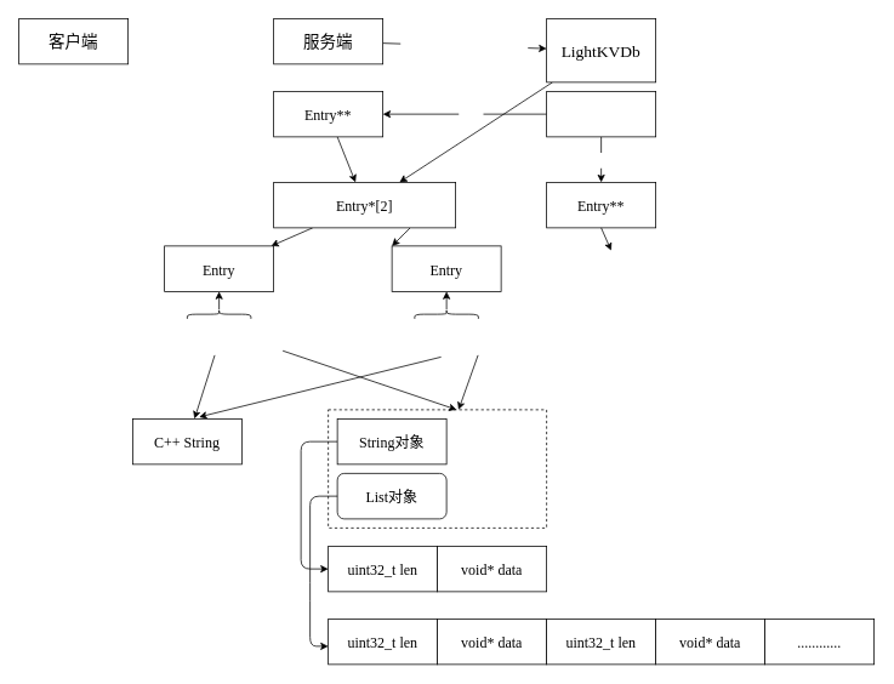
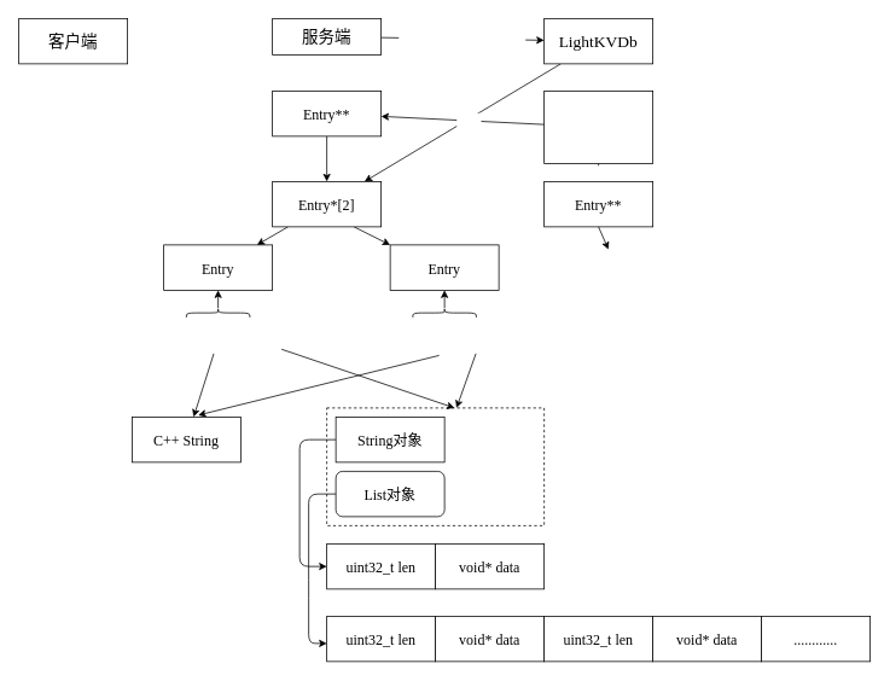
  <mxCell id="0" />
  <mxCell id="1" parent="0" />
  <mxCell id="2" value="&lt;font face=&quot;Garamond&quot;&gt;&lt;span style=&quot;font-size: 18px;&quot;&gt;客户端&lt;/span&gt;&lt;/font&gt;" style="whiteSpace=wrap;html=1;hachureGap=4;fontFamily=Architects Daughter;fontSource=https%3A%2F%2Ffonts.googleapis.com%2Fcss%3Ffamily%3DArchitects%2BDaughter;fontSize=20;" parent="1" vertex="1"><mxGeometry x="20" y="20" width="120" height="50" as="geometry" /></mxCell>
  <mxCell id="3" value="" style="edgeStyle=none;html=1;" parent="1" source="5" target="7" edge="1"><mxGeometry relative="1" as="geometry" /></mxCell>
  <mxCell id="4" value="底层内存存储执行操作" style="edgeLabel;html=1;align=center;verticalAlign=middle;resizable=0;points=[];fontSize=14;fontColor=#FFFFFF;" parent="3" vertex="1" connectable="0"><mxGeometry x="-0.2" y="2" relative="1" as="geometry"><mxPoint x="16" y="2" as="offset" /></mxGeometry></mxCell>
- <mxCell id="5" value="&lt;font face=&quot;Garamond&quot;&gt;&lt;span style=&quot;font-size: 18px;&quot;&gt;服务端&lt;/span&gt;&lt;/font&gt;" style="whiteSpace=wrap;html=1;hachureGap=4;fontFamily=Architects Daughter;fontSource=https%3A%2F%2Ffonts.googleapis.com%2Fcss%3Ffamily%3DArchitects%2BDaughter;fontSize=20;" parent="1" vertex="1"><mxGeometry x="300" y="20" width="120" height="50" as="geometry" /></mxCell>
+ <mxCell id="5" value="&lt;font face=&quot;Garamond&quot;&gt;&lt;span style=&quot;font-size: 18px;&quot;&gt;服务端&lt;/span&gt;&lt;/font&gt;" style="whiteSpace=wrap;html=1;hachureGap=4;fontFamily=Architects Daughter;fontSource=https%3A%2F%2Ffonts.googleapis.com%2Fcss%3Ffamily%3DArchitects%2BDaughter;fontSize=20;" parent="1" vertex="1"><mxGeometry x="300" y="20" width="120" height="40" as="geometry" /></mxCell>
  <mxCell id="6" value="" style="edgeStyle=none;html=1;" parent="1" source="7" target="18" edge="1"><mxGeometry relative="1" as="geometry" /></mxCell>
- <mxCell id="7" value="&lt;font face=&quot;Garamond&quot;&gt;&lt;span style=&quot;font-size: 18px;&quot;&gt;LightKVDb&lt;/span&gt;&lt;/font&gt;" style="whiteSpace=wrap;html=1;hachureGap=4;fontFamily=Architects Daughter;fontSource=https%3A%2F%2Ffonts.googleapis.com%2Fcss%3Ffamily%3DArchitects%2BDaughter;fontSize=20;" parent="1" vertex="1"><mxGeometry x="600" y="20" width="120" height="70" as="geometry" /></mxCell>
+ <mxCell id="7" value="&lt;font face=&quot;Garamond&quot;&gt;&lt;span style=&quot;font-size: 18px;&quot;&gt;LightKVDb&lt;/span&gt;&lt;/font&gt;" style="whiteSpace=wrap;html=1;hachureGap=4;fontFamily=Architects Daughter;fontSource=https%3A%2F%2Ffonts.googleapis.com%2Fcss%3Ffamily%3DArchitects%2BDaughter;fontSize=20;" parent="1" vertex="1"><mxGeometry x="600" y="20" width="120" height="50" as="geometry" /></mxCell>
  <mxCell id="8" value="" style="edgeStyle=none;html=1;fontColor=#FFFFFF;" parent="1" source="12" target="13" edge="1"><mxGeometry relative="1" as="geometry" /></mxCell>
  <mxCell id="9" value="&lt;font style=&quot;font-size: 14px;&quot;&gt;ht[1]&lt;/font&gt;" style="edgeLabel;html=1;align=center;verticalAlign=middle;resizable=0;points=[];fontColor=#FFFFFF;" parent="8" vertex="1" connectable="0"><mxGeometry y="3" relative="1" as="geometry"><mxPoint as="offset" /></mxGeometry></mxCell>
  <mxCell id="10" value="" style="edgeStyle=none;html=1;fontSize=14;fontColor=#FFFFFF;" parent="1" source="12" target="15" edge="1"><mxGeometry relative="1" as="geometry" /></mxCell>
  <mxCell id="11" value="ht[0]" style="edgeLabel;html=1;align=center;verticalAlign=middle;resizable=0;points=[];fontSize=14;fontColor=#FFFFFF;" parent="10" vertex="1" connectable="0"><mxGeometry x="-0.067" relative="1" as="geometry"><mxPoint as="offset" /></mxGeometry></mxCell>
- <mxCell id="12" value="&lt;div style=&quot;font-size: 16px; line-height: 24px;&quot;&gt;&lt;font face=&quot;Garamond&quot; style=&quot;&quot; color=&quot;#ffffff&quot;&gt;HashTable&lt;/font&gt;&lt;/div&gt;" style="whiteSpace=wrap;html=1;hachureGap=4;fontFamily=Architects Daughter;fontSource=https%3A%2F%2Ffonts.googleapis.com%2Fcss%3Ffamily%3DArchitects%2BDaughter;fontSize=20;" parent="1" vertex="1"><mxGeometry x="600" y="100" width="120" height="50" as="geometry" /></mxCell>
+ <mxCell id="12" value="&lt;div style=&quot;font-size: 16px; line-height: 24px;&quot;&gt;&lt;font face=&quot;Garamond&quot; style=&quot;&quot; color=&quot;#ffffff&quot;&gt;HashTable&lt;/font&gt;&lt;/div&gt;" style="whiteSpace=wrap;html=1;hachureGap=4;fontFamily=Architects Daughter;fontSource=https%3A%2F%2Ffonts.googleapis.com%2Fcss%3Ffamily%3DArchitects%2BDaughter;fontSize=20;" parent="1" vertex="1"><mxGeometry x="600" y="100" width="120" height="80" as="geometry" /></mxCell>
  <mxCell id="13" value="&lt;div style=&quot;line-height: 24px;&quot;&gt;&lt;span style=&quot;font-size: 16px;&quot;&gt;&lt;font style=&quot;&quot; face=&quot;Garamond&quot;&gt;Entry**&lt;/font&gt;&lt;/span&gt;&lt;br&gt;&lt;/div&gt;" style="whiteSpace=wrap;html=1;hachureGap=4;fontFamily=Architects Daughter;fontSource=https%3A%2F%2Ffonts.googleapis.com%2Fcss%3Ffamily%3DArchitects%2BDaughter;fontSize=20;" parent="1" vertex="1"><mxGeometry x="600" y="200" width="120" height="50" as="geometry" /></mxCell>
  <mxCell id="14" value="" style="edgeStyle=none;html=1;fontSize=14;fontColor=#FFFFFF;" parent="1" source="15" target="18" edge="1"><mxGeometry relative="1" as="geometry" /></mxCell>
  <mxCell id="15" value="&lt;div style=&quot;line-height: 24px;&quot;&gt;&lt;span style=&quot;font-size: 16px;&quot;&gt;&lt;font style=&quot;&quot; face=&quot;Garamond&quot;&gt;Entry**&lt;/font&gt;&lt;/span&gt;&lt;br&gt;&lt;/div&gt;" style="whiteSpace=wrap;html=1;hachureGap=4;fontFamily=Architects Daughter;fontSource=https%3A%2F%2Ffonts.googleapis.com%2Fcss%3Ffamily%3DArchitects%2BDaughter;fontSize=20;" parent="1" vertex="1"><mxGeometry x="300" y="100" width="120" height="50" as="geometry" /></mxCell>
  <mxCell id="16" value="" style="edgeStyle=none;html=1;fontSize=14;fontColor=#FFFFFF;" parent="1" source="18" target="20" edge="1"><mxGeometry relative="1" as="geometry" /></mxCell>
  <mxCell id="17" value="" style="edgeStyle=none;html=1;fontSize=14;fontColor=#FFFFFF;entryX=0;entryY=0;entryDx=0;entryDy=0;exitX=0.75;exitY=1;exitDx=0;exitDy=0;" parent="1" source="18" target="19" edge="1"><mxGeometry relative="1" as="geometry" /></mxCell>
- <mxCell id="18" value="&lt;div style=&quot;line-height: 24px;&quot;&gt;&lt;span style=&quot;font-size: 16px;&quot;&gt;&lt;font style=&quot;&quot; face=&quot;Garamond&quot;&gt;Entry*[2]&lt;/font&gt;&lt;/span&gt;&lt;br&gt;&lt;/div&gt;" style="whiteSpace=wrap;html=1;hachureGap=4;fontFamily=Architects Daughter;fontSource=https%3A%2F%2Ffonts.googleapis.com%2Fcss%3Ffamily%3DArchitects%2BDaughter;fontSize=20;" parent="1" vertex="1"><mxGeometry x="300" y="200" width="200" height="50" as="geometry" /></mxCell>
+ <mxCell id="18" value="&lt;div style=&quot;line-height: 24px;&quot;&gt;&lt;span style=&quot;font-size: 16px;&quot;&gt;&lt;font style=&quot;&quot; face=&quot;Garamond&quot;&gt;Entry*[2]&lt;/font&gt;&lt;/span&gt;&lt;br&gt;&lt;/div&gt;" style="whiteSpace=wrap;html=1;hachureGap=4;fontFamily=Architects Daughter;fontSource=https%3A%2F%2Ffonts.googleapis.com%2Fcss%3Ffamily%3DArchitects%2BDaughter;fontSize=20;" parent="1" vertex="1"><mxGeometry x="300" y="200" width="120" height="50" as="geometry" /></mxCell>
  <mxCell id="19" value="&lt;div style=&quot;line-height: 24px;&quot;&gt;&lt;span style=&quot;font-size: 16px;&quot;&gt;&lt;font style=&quot;&quot; face=&quot;Garamond&quot;&gt;Entry&lt;/font&gt;&lt;/span&gt;&lt;br&gt;&lt;/div&gt;" style="whiteSpace=wrap;html=1;hachureGap=4;fontFamily=Architects Daughter;fontSource=https%3A%2F%2Ffonts.googleapis.com%2Fcss%3Ffamily%3DArchitects%2BDaughter;fontSize=20;" parent="1" vertex="1"><mxGeometry x="430" y="270" width="120" height="50" as="geometry" /></mxCell>
  <mxCell id="20" value="&lt;div style=&quot;line-height: 24px;&quot;&gt;&lt;span style=&quot;font-size: 16px;&quot;&gt;&lt;font style=&quot;&quot; face=&quot;Garamond&quot;&gt;Entry&lt;/font&gt;&lt;/span&gt;&lt;br&gt;&lt;/div&gt;" style="whiteSpace=wrap;html=1;hachureGap=4;fontFamily=Architects Daughter;fontSource=https%3A%2F%2Ffonts.googleapis.com%2Fcss%3Ffamily%3DArchitects%2BDaughter;fontSize=20;" parent="1" vertex="1"><mxGeometry x="180" y="270" width="120" height="50" as="geometry" /></mxCell>
  <mxCell id="21" value="" style="edgeStyle=none;html=1;fontSize=14;fontColor=#FFFFFF;" parent="1" source="22" target="19" edge="1"><mxGeometry relative="1" as="geometry" /></mxCell>
  <mxCell id="22" value="" style="shape=curlyBracket;whiteSpace=wrap;html=1;rounded=1;labelPosition=left;verticalLabelPosition=middle;align=right;verticalAlign=middle;fontSize=14;fontColor=#FFFFFF;rotation=90;" parent="1" vertex="1"><mxGeometry x="485" y="310" width="10" height="70" as="geometry" /></mxCell>
  <mxCell id="23" value="" style="edgeStyle=none;html=1;fontSize=14;fontColor=#FFFFFF;" parent="1" source="24" target="20" edge="1"><mxGeometry relative="1" as="geometry" /></mxCell>
  <mxCell id="24" value="" style="shape=curlyBracket;whiteSpace=wrap;html=1;rounded=1;labelPosition=left;verticalLabelPosition=middle;align=right;verticalAlign=middle;fontSize=14;fontColor=#FFFFFF;rotation=90;" parent="1" vertex="1"><mxGeometry x="235" y="310" width="10" height="70" as="geometry" /></mxCell>
  <mxCell id="25" value="encoding" style="text;html=1;align=center;verticalAlign=middle;resizable=0;points=[];autosize=1;strokeColor=none;fillColor=none;fontSize=14;fontColor=#FFFFFF;horizontal=1;textDirection=ltr;labelPosition=center;verticalLabelPosition=middle;" parent="1" vertex="1"><mxGeometry x="150" y="360" width="80" height="30" as="geometry" /></mxCell>
  <mxCell id="26" value="" style="edgeStyle=none;html=1;fontSize=14;fontColor=#FFFFFF;" parent="1" source="27" target="37" edge="1"><mxGeometry relative="1" as="geometry" /></mxCell>
  <mxCell id="27" value="key" style="text;html=1;align=center;verticalAlign=middle;resizable=0;points=[];autosize=1;strokeColor=none;fillColor=none;fontSize=14;fontColor=#FFFFFF;" parent="1" vertex="1"><mxGeometry x="215" y="360" width="50" height="30" as="geometry" /></mxCell>
  <mxCell id="28" value="" style="edgeStyle=none;html=1;fontSize=14;fontColor=#FFFFFF;entryX=0.588;entryY=0;entryDx=0;entryDy=0;entryPerimeter=0;" parent="1" source="29" target="38" edge="1"><mxGeometry relative="1" as="geometry" /></mxCell>
  <mxCell id="29" value="value" style="text;html=1;align=center;verticalAlign=middle;resizable=0;points=[];autosize=1;strokeColor=none;fillColor=none;fontSize=14;fontColor=#FFFFFF;" parent="1" vertex="1"><mxGeometry x="250" y="360" width="60" height="30" as="geometry" /></mxCell>
  <mxCell id="30" value="encoding" style="text;html=1;align=center;verticalAlign=middle;resizable=0;points=[];autosize=1;strokeColor=none;fillColor=none;fontSize=14;fontColor=#FFFFFF;" parent="1" vertex="1"><mxGeometry x="394" y="360" width="80" height="30" as="geometry" /></mxCell>
  <mxCell id="31" value="" style="edgeStyle=none;html=1;fontSize=14;fontColor=#FFFFFF;entryX=0.608;entryY=-0.04;entryDx=0;entryDy=0;entryPerimeter=0;exitX=0.38;exitY=1.067;exitDx=0;exitDy=0;exitPerimeter=0;" parent="1" source="32" target="37" edge="1"><mxGeometry relative="1" as="geometry" /></mxCell>
  <mxCell id="32" value="key" style="text;html=1;align=center;verticalAlign=middle;resizable=0;points=[];autosize=1;strokeColor=none;fillColor=none;fontSize=14;fontColor=#FFFFFF;" parent="1" vertex="1"><mxGeometry x="465" y="360" width="50" height="30" as="geometry" /></mxCell>
  <mxCell id="33" value="" style="edgeStyle=none;html=1;fontSize=14;fontColor=#FFFFFF;" parent="1" source="34" target="38" edge="1"><mxGeometry relative="1" as="geometry" /></mxCell>
  <mxCell id="34" value="value" style="text;html=1;align=center;verticalAlign=middle;resizable=0;points=[];autosize=1;strokeColor=none;fillColor=none;fontSize=14;fontColor=#FFFFFF;" parent="1" vertex="1"><mxGeometry x="500" y="360" width="60" height="30" as="geometry" /></mxCell>
  <mxCell id="35" value="" style="edgeStyle=none;html=1;fontSize=14;fontColor=#FFFFFF;exitX=0.5;exitY=1;exitDx=0;exitDy=0;entryX=0.517;entryY=0;entryDx=0;entryDy=0;entryPerimeter=0;" parent="1" source="13" target="36" edge="1"><mxGeometry relative="1" as="geometry"><mxPoint x="189.5" y="370" as="sourcePoint" /><mxPoint x="190" y="380" as="targetPoint" /></mxGeometry></mxCell>
  <mxCell id="36" value="NULL" style="text;html=1;align=center;verticalAlign=middle;resizable=0;points=[];autosize=1;strokeColor=none;fillColor=none;fontSize=14;fontColor=#FFFFFF;" parent="1" vertex="1"><mxGeometry x="640" y="275" width="60" height="30" as="geometry" /></mxCell>
  <mxCell id="37" value="&lt;div style=&quot;line-height: 24px;&quot;&gt;&lt;span style=&quot;font-size: 16px;&quot;&gt;&lt;font style=&quot;&quot; face=&quot;Garamond&quot;&gt;C++ String&lt;/font&gt;&lt;/span&gt;&lt;br&gt;&lt;/div&gt;" style="whiteSpace=wrap;html=1;hachureGap=4;fontFamily=Architects Daughter;fontSource=https%3A%2F%2Ffonts.googleapis.com%2Fcss%3Ffamily%3DArchitects%2BDaughter;fontSize=20;" parent="1" vertex="1"><mxGeometry x="145" y="460" width="120" height="50" as="geometry" /></mxCell>
  <mxCell id="38" value="底层数据结构" style="rounded=0;whiteSpace=wrap;html=1;fontSize=14;fontColor=#FFFFFF;fillColor=none;dashed=1;labelPosition=center;verticalLabelPosition=middle;align=right;verticalAlign=middle;textDirection=ltr;" parent="1" vertex="1"><mxGeometry x="360" y="450" width="240" height="130" as="geometry" /></mxCell>
  <mxCell id="39" value="" style="edgeStyle=none;html=1;fontFamily=Garamond;fontSize=16;fontColor=#FFFFFF;entryX=0;entryY=0.5;entryDx=0;entryDy=0;exitX=0;exitY=0.5;exitDx=0;exitDy=0;" parent="1" source="40" target="42" edge="1"><mxGeometry relative="1" as="geometry"><Array as="points"><mxPoint x="330" y="485" /><mxPoint x="330" y="625" /></Array></mxGeometry></mxCell>
  <mxCell id="40" value="&lt;div style=&quot;line-height: 24px;&quot;&gt;&lt;span style=&quot;font-size: 16px;&quot;&gt;&lt;font style=&quot;&quot; face=&quot;Garamond&quot;&gt;String对象&lt;/font&gt;&lt;/span&gt;&lt;br&gt;&lt;/div&gt;" style="whiteSpace=wrap;html=1;hachureGap=4;fontFamily=Architects Daughter;fontSource=https%3A%2F%2Ffonts.googleapis.com%2Fcss%3Ffamily%3DArchitects%2BDaughter;fontSize=20;" parent="1" vertex="1"><mxGeometry x="370" y="460" width="120" height="50" as="geometry" /></mxCell>
  <mxCell id="41" value="&lt;div style=&quot;line-height: 24px;&quot;&gt;&lt;span style=&quot;font-size: 16px;&quot;&gt;&lt;font style=&quot;&quot; face=&quot;Garamond&quot;&gt;List对象&lt;/font&gt;&lt;/span&gt;&lt;br&gt;&lt;/div&gt;" style="whiteSpace=wrap;html=1;hachureGap=4;fontFamily=Architects Daughter;fontSource=https%3A%2F%2Ffonts.googleapis.com%2Fcss%3Ffamily%3DArchitects%2BDaughter;fontSize=20;rounded=1;" parent="1" vertex="1"><mxGeometry x="370" y="520" width="120" height="50" as="geometry" /></mxCell>
  <mxCell id="42" value="&lt;div style=&quot;line-height: 24px;&quot;&gt;&lt;font style=&quot;font-size: 16px;&quot; face=&quot;Garamond&quot;&gt;uint32_t len&lt;/font&gt;&lt;br&gt;&lt;/div&gt;" style="whiteSpace=wrap;html=1;hachureGap=4;fontFamily=Architects Daughter;fontSource=https%3A%2F%2Ffonts.googleapis.com%2Fcss%3Ffamily%3DArchitects%2BDaughter;fontSize=20;" parent="1" vertex="1"><mxGeometry x="360" y="600" width="120" height="50" as="geometry" /></mxCell>
  <mxCell id="43" value="&lt;div style=&quot;line-height: 24px;&quot;&gt;&lt;span style=&quot;font-size: 16px;&quot;&gt;&lt;font style=&quot;&quot; face=&quot;Garamond&quot;&gt;void* data&lt;/font&gt;&lt;/span&gt;&lt;br&gt;&lt;/div&gt;" style="whiteSpace=wrap;html=1;hachureGap=4;fontFamily=Architects Daughter;fontSource=https%3A%2F%2Ffonts.googleapis.com%2Fcss%3Ffamily%3DArchitects%2BDaughter;fontSize=20;" parent="1" vertex="1"><mxGeometry x="480" y="600" width="120" height="50" as="geometry" /></mxCell>
  <mxCell id="44" value="&lt;div style=&quot;line-height: 24px;&quot;&gt;&lt;font style=&quot;font-size: 16px;&quot; face=&quot;Garamond&quot;&gt;uint32_t len&lt;/font&gt;&lt;br&gt;&lt;/div&gt;" style="whiteSpace=wrap;html=1;hachureGap=4;fontFamily=Architects Daughter;fontSource=https%3A%2F%2Ffonts.googleapis.com%2Fcss%3Ffamily%3DArchitects%2BDaughter;fontSize=20;" parent="1" vertex="1"><mxGeometry x="360" y="680" width="120" height="50" as="geometry" /></mxCell>
  <mxCell id="45" value="&lt;div style=&quot;line-height: 24px;&quot;&gt;&lt;span style=&quot;font-size: 16px;&quot;&gt;&lt;font style=&quot;&quot; face=&quot;Garamond&quot;&gt;void* data&lt;/font&gt;&lt;/span&gt;&lt;br&gt;&lt;/div&gt;" style="whiteSpace=wrap;html=1;hachureGap=4;fontFamily=Architects Daughter;fontSource=https%3A%2F%2Ffonts.googleapis.com%2Fcss%3Ffamily%3DArchitects%2BDaughter;fontSize=20;" parent="1" vertex="1"><mxGeometry x="480" y="680" width="120" height="50" as="geometry" /></mxCell>
  <mxCell id="46" value="&lt;div style=&quot;line-height: 24px;&quot;&gt;&lt;font style=&quot;font-size: 16px;&quot; face=&quot;Garamond&quot;&gt;uint32_t len&lt;/font&gt;&lt;br&gt;&lt;/div&gt;" style="whiteSpace=wrap;html=1;hachureGap=4;fontFamily=Architects Daughter;fontSource=https%3A%2F%2Ffonts.googleapis.com%2Fcss%3Ffamily%3DArchitects%2BDaughter;fontSize=20;" parent="1" vertex="1"><mxGeometry x="600" y="680" width="120" height="50" as="geometry" /></mxCell>
  <mxCell id="47" value="&lt;div style=&quot;line-height: 24px;&quot;&gt;&lt;span style=&quot;font-size: 16px;&quot;&gt;&lt;font style=&quot;&quot; face=&quot;Garamond&quot;&gt;void* data&lt;/font&gt;&lt;/span&gt;&lt;br&gt;&lt;/div&gt;" style="whiteSpace=wrap;html=1;hachureGap=4;fontFamily=Architects Daughter;fontSource=https%3A%2F%2Ffonts.googleapis.com%2Fcss%3Ffamily%3DArchitects%2BDaughter;fontSize=20;" parent="1" vertex="1"><mxGeometry x="720" y="680" width="120" height="50" as="geometry" /></mxCell>
  <mxCell id="48" value="&lt;div style=&quot;line-height: 24px;&quot;&gt;&lt;font style=&quot;&quot; face=&quot;Garamond&quot;&gt;&lt;span style=&quot;font-size: 16px;&quot;&gt;............&lt;/span&gt;&lt;/font&gt;&lt;/div&gt;" style="whiteSpace=wrap;html=1;hachureGap=4;fontFamily=Architects Daughter;fontSource=https%3A%2F%2Ffonts.googleapis.com%2Fcss%3Ffamily%3DArchitects%2BDaughter;fontSize=20;" parent="1" vertex="1"><mxGeometry x="840" y="680" width="120" height="50" as="geometry" /></mxCell>
  <mxCell id="49" value="" style="edgeStyle=none;html=1;fontFamily=Garamond;fontSize=16;fontColor=#FFFFFF;entryX=0;entryY=0.5;entryDx=0;entryDy=0;exitX=0;exitY=0.5;exitDx=0;exitDy=0;" parent="1" source="41" edge="1"><mxGeometry relative="1" as="geometry"><mxPoint x="370" y="570" as="sourcePoint" /><mxPoint x="360" y="710" as="targetPoint" /><Array as="points"><mxPoint x="340" y="545" /><mxPoint x="340" y="650" /><mxPoint x="340" y="710" /></Array></mxGeometry></mxCell>
